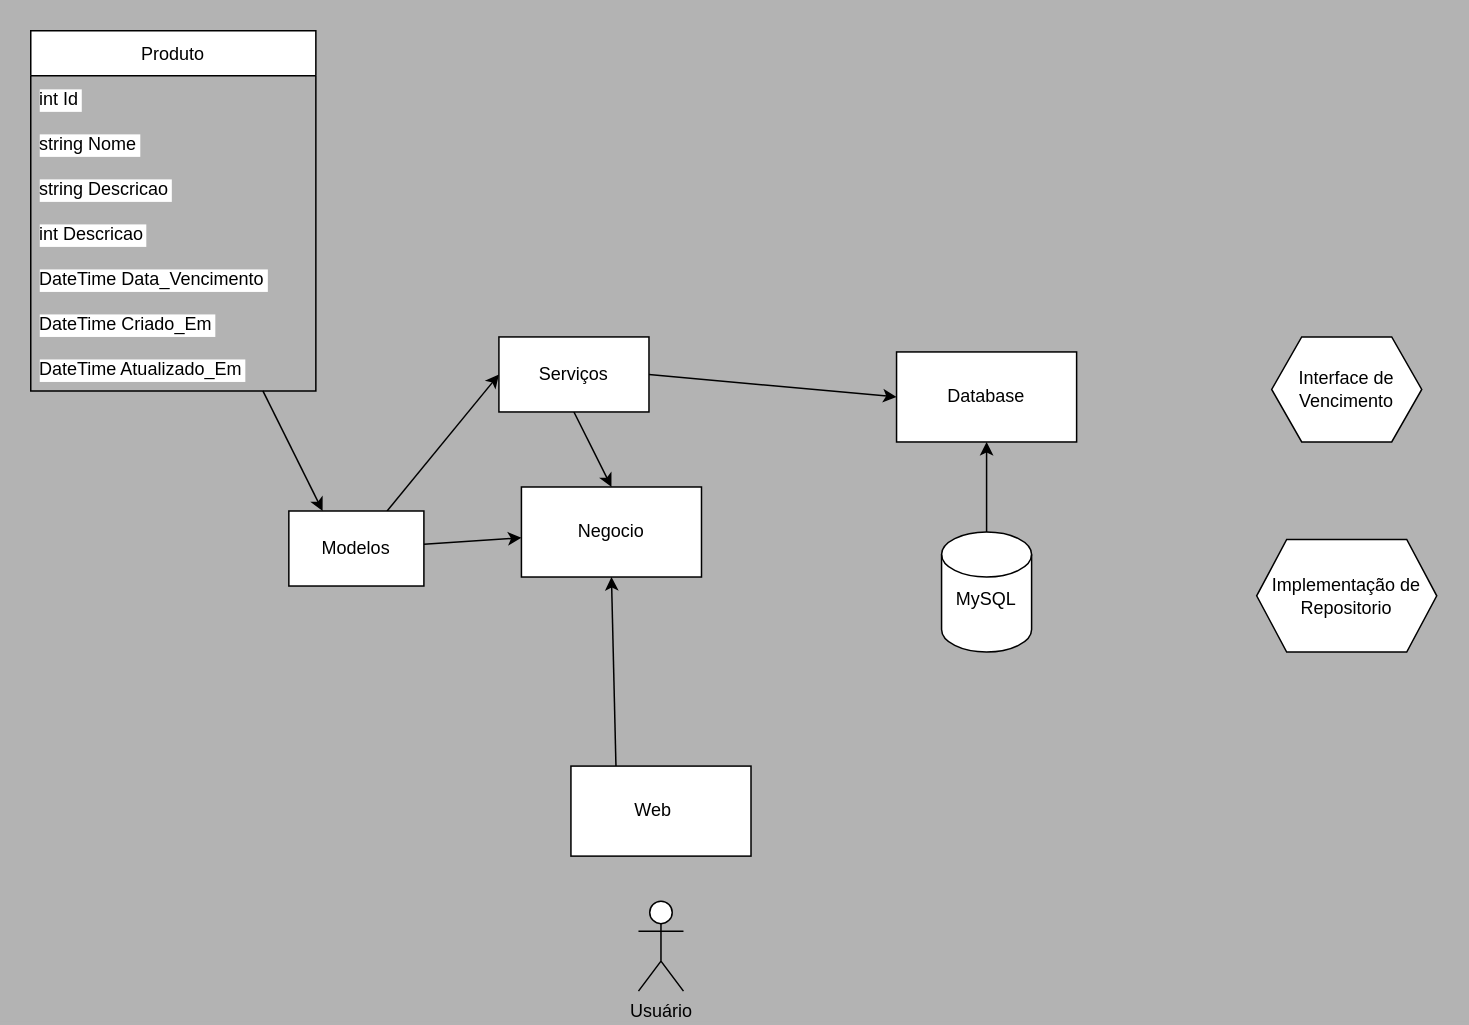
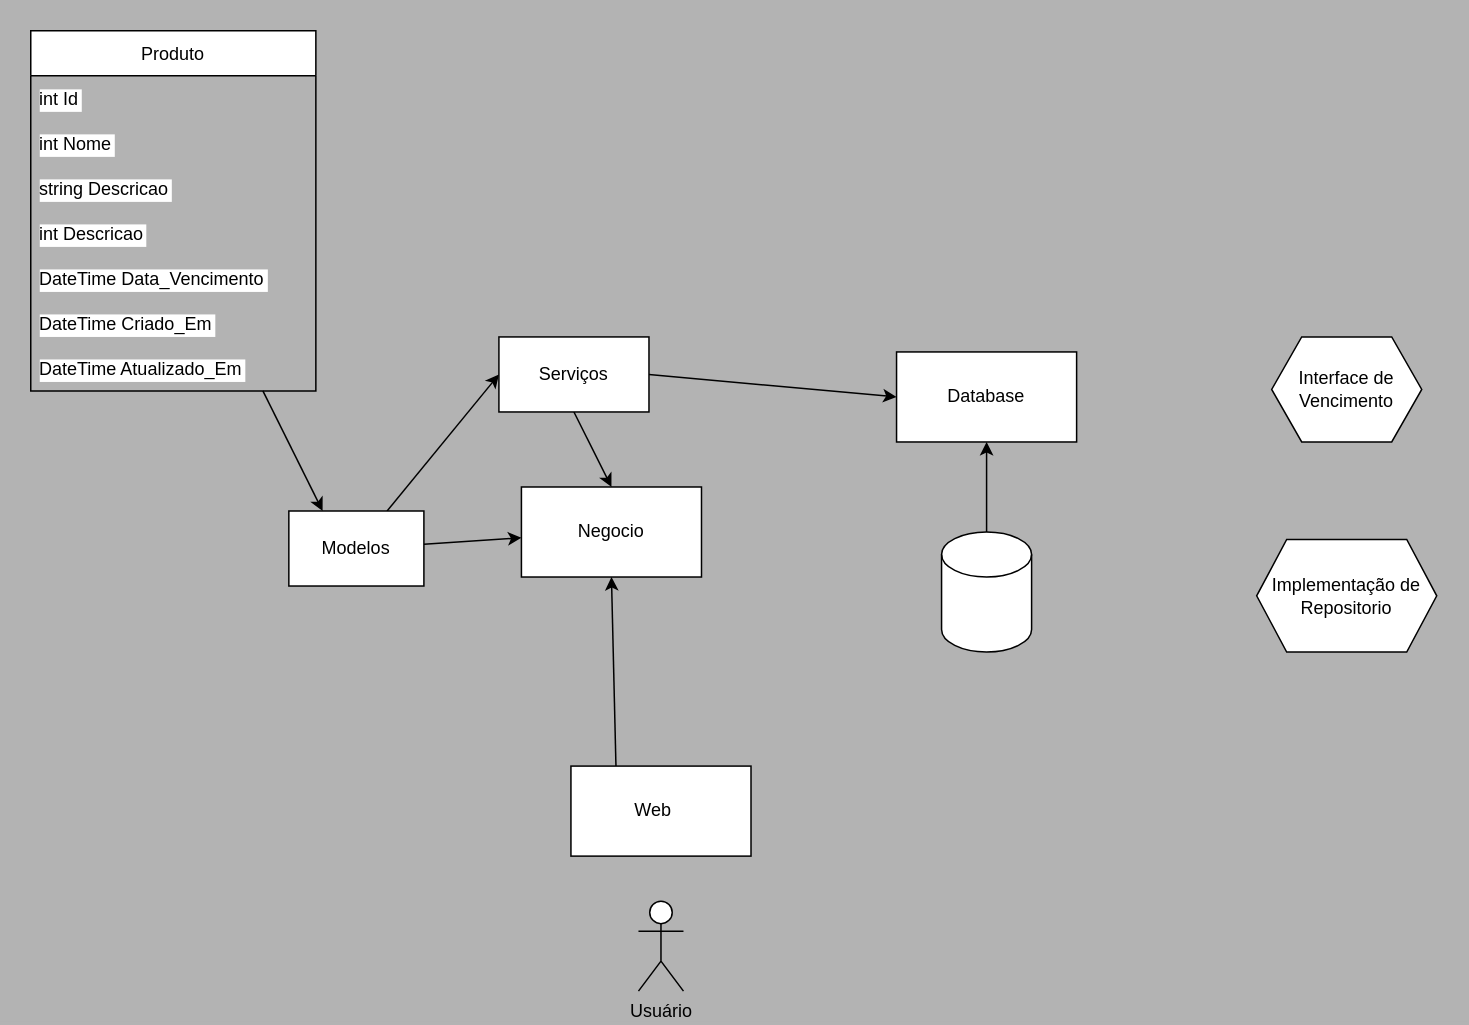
  <mxCell id="0" />
  <mxCell id="1" parent="0" />
  <mxCell id="2" value="" style="group;rounded=0;" parent="1" vertex="1" connectable="0"><mxGeometry x="597" y="234" width="120" height="60" as="geometry" /></mxCell>
  <mxCell id="3" value="" style="rounded=0;whiteSpace=wrap;html=1;" parent="2" vertex="1"><mxGeometry width="120" height="60" as="geometry" /></mxCell>
  <mxCell id="4" value="Database" style="text;html=1;strokeColor=none;fillColor=none;align=center;verticalAlign=middle;whiteSpace=wrap;rounded=0;" parent="2" vertex="1"><mxGeometry x="30" y="15" width="60" height="30" as="geometry" /></mxCell>
  <mxCell id="5" value="" style="group;rounded=0;" parent="1" vertex="1" connectable="0"><mxGeometry x="347" y="324" width="120" height="60" as="geometry" /></mxCell>
  <mxCell id="6" value="" style="rounded=0;whiteSpace=wrap;html=1;" parent="5" vertex="1"><mxGeometry width="120" height="60" as="geometry" /></mxCell>
  <mxCell id="7" value="Negocio" style="text;html=1;strokeColor=none;fillColor=none;align=center;verticalAlign=middle;whiteSpace=wrap;rounded=0;" parent="5" vertex="1"><mxGeometry x="30" y="15" width="60" height="30" as="geometry" /></mxCell>
  <mxCell id="8" value="" style="group;rounded=0;" parent="1" vertex="1" connectable="0"><mxGeometry x="380" y="510" width="120" height="60" as="geometry" /></mxCell>
  <mxCell id="9" value="" style="rounded=0;whiteSpace=wrap;html=1;" parent="8" vertex="1"><mxGeometry width="120" height="60" as="geometry" /></mxCell>
  <mxCell id="10" value="Web" style="text;html=1;strokeColor=none;fillColor=none;align=center;verticalAlign=middle;whiteSpace=wrap;rounded=0;" parent="8" vertex="1"><mxGeometry x="30" y="15" width="50" height="30" as="geometry" /></mxCell>
  <mxCell id="11" value="" style="group;rounded=0;" parent="1" vertex="1" connectable="0"><mxGeometry x="627" y="354" width="60" height="80" as="geometry" /></mxCell>
  <mxCell id="12" value="" style="shape=cylinder3;whiteSpace=wrap;html=1;boundedLbl=1;backgroundOutline=1;size=15;rounded=0;" parent="11" vertex="1"><mxGeometry width="60" height="80" as="geometry" /></mxCell>
- <mxCell id="13" value="MySQL" style="text;html=1;strokeColor=none;fillColor=none;align=center;verticalAlign=middle;whiteSpace=wrap;rounded=0;" parent="11" vertex="1"><mxGeometry y="30" width="60" height="30" as="geometry" /></mxCell>
  <mxCell id="14" style="edgeStyle=none;html=1;exitX=0.25;exitY=0;exitDx=0;exitDy=0;entryX=0.5;entryY=1;entryDx=0;entryDy=0;rounded=0;" parent="1" source="9" target="6" edge="1"><mxGeometry relative="1" as="geometry" /></mxCell>
  <mxCell id="15" value="" style="edgeStyle=none;html=1;rounded=0;" parent="1" source="12" edge="1"><mxGeometry relative="1" as="geometry"><mxPoint x="657" y="294" as="targetPoint" /></mxGeometry></mxCell>
  <mxCell id="16" style="edgeStyle=none;html=1;exitX=1;exitY=0.5;exitDx=0;exitDy=0;entryX=0;entryY=0.5;entryDx=0;entryDy=0;rounded=0;" parent="1" source="18" target="3" edge="1"><mxGeometry relative="1" as="geometry" /></mxCell>
  <mxCell id="17" style="edgeStyle=none;html=1;exitX=0.5;exitY=1;exitDx=0;exitDy=0;entryX=0.5;entryY=0;entryDx=0;entryDy=0;rounded=0;" parent="1" source="18" target="6" edge="1"><mxGeometry relative="1" as="geometry" /></mxCell>
  <mxCell id="18" value="Serviços" style="rounded=0;whiteSpace=wrap;html=1;" parent="1" vertex="1"><mxGeometry x="332" y="224" width="100" height="50" as="geometry" /></mxCell>
  <mxCell id="19" style="edgeStyle=none;html=1;rounded=0;" parent="1" source="21" target="6" edge="1"><mxGeometry relative="1" as="geometry" /></mxCell>
  <mxCell id="20" style="edgeStyle=none;html=1;entryX=0;entryY=0.5;entryDx=0;entryDy=0;rounded=0;" parent="1" source="21" target="18" edge="1"><mxGeometry relative="1" as="geometry" /></mxCell>
  <mxCell id="21" value="Modelos" style="rounded=0;whiteSpace=wrap;html=1;" parent="1" vertex="1"><mxGeometry x="192" y="340" width="90" height="50" as="geometry" /></mxCell>
  <mxCell id="22" value="Interface de Vencimento" style="shape=hexagon;perimeter=hexagonPerimeter2;whiteSpace=wrap;html=1;fixedSize=1;rounded=0;" parent="1" vertex="1"><mxGeometry x="847" y="224" width="100" height="70" as="geometry" /></mxCell>
  <mxCell id="23" value="Implementação de Repositorio" style="shape=hexagon;perimeter=hexagonPerimeter2;whiteSpace=wrap;html=1;fixedSize=1;rounded=0;" parent="1" vertex="1"><mxGeometry x="837" y="359" width="120" height="75" as="geometry" /></mxCell>
  <mxCell id="24" value="Usuário" style="shape=umlActor;verticalLabelPosition=bottom;verticalAlign=top;html=1;outlineConnect=0;rounded=0;" parent="1" vertex="1"><mxGeometry x="425" y="600" width="30" height="60" as="geometry" /></mxCell>
  <mxCell id="25" style="edgeStyle=none;html=1;entryX=0.25;entryY=0;entryDx=0;entryDy=0;rounded=0;" parent="1" source="26" target="21" edge="1"><mxGeometry relative="1" as="geometry" /></mxCell>
  <mxCell id="26" value="Produto" style="swimlane;fontStyle=0;childLayout=stackLayout;horizontal=1;startSize=30;horizontalStack=0;resizeParent=1;resizeParentMax=0;resizeLast=0;collapsible=1;marginBottom=0;rounded=0;labelBackgroundColor=default;" parent="1" vertex="1"><mxGeometry x="20" y="20" width="190" height="240" as="geometry" /></mxCell>
  <mxCell id="27" value="int Id" style="text;align=left;verticalAlign=middle;spacingLeft=4;spacingRight=4;overflow=hidden;points=[[0,0.5],[1,0.5]];portConstraint=eastwest;rotatable=0;rounded=0;labelBackgroundColor=default;" parent="26" vertex="1"><mxGeometry y="30" width="190" height="30" as="geometry" /></mxCell>
- <mxCell id="28" value="string Nome" style="text;strokeColor=none;fillColor=none;align=left;verticalAlign=middle;spacingLeft=4;spacingRight=4;overflow=hidden;points=[[0,0.5],[1,0.5]];portConstraint=eastwest;rotatable=0;rounded=0;labelBackgroundColor=default;" parent="26" vertex="1"><mxGeometry y="60" width="190" height="30" as="geometry" /></mxCell>
+ <mxCell id="28" value="int Nome" style="text;strokeColor=none;fillColor=none;align=left;verticalAlign=middle;spacingLeft=4;spacingRight=4;overflow=hidden;points=[[0,0.5],[1,0.5]];portConstraint=eastwest;rotatable=0;rounded=0;labelBackgroundColor=default;" parent="26" vertex="1"><mxGeometry y="60" width="190" height="30" as="geometry" /></mxCell>
  <mxCell id="29" value="string Descricao" style="text;strokeColor=none;fillColor=none;align=left;verticalAlign=middle;spacingLeft=4;spacingRight=4;overflow=hidden;points=[[0,0.5],[1,0.5]];portConstraint=eastwest;rotatable=0;rounded=0;labelBackgroundColor=default;" parent="26" vertex="1"><mxGeometry y="90" width="190" height="30" as="geometry" /></mxCell>
  <mxCell id="30" value="int Descricao" style="text;strokeColor=none;fillColor=none;align=left;verticalAlign=middle;spacingLeft=4;spacingRight=4;overflow=hidden;points=[[0,0.5],[1,0.5]];portConstraint=eastwest;rotatable=0;rounded=0;labelBackgroundColor=default;" parent="26" vertex="1"><mxGeometry y="120" width="190" height="30" as="geometry" /></mxCell>
  <mxCell id="31" value="DateTime Data_Vencimento" style="text;strokeColor=none;fillColor=none;align=left;verticalAlign=middle;spacingLeft=4;spacingRight=4;overflow=hidden;points=[[0,0.5],[1,0.5]];portConstraint=eastwest;rotatable=0;rounded=0;labelBackgroundColor=default;" parent="26" vertex="1"><mxGeometry y="150" width="190" height="30" as="geometry" /></mxCell>
  <mxCell id="32" value="DateTime Criado_Em" style="text;strokeColor=none;fillColor=none;align=left;verticalAlign=middle;spacingLeft=4;spacingRight=4;overflow=hidden;points=[[0,0.5],[1,0.5]];portConstraint=eastwest;rotatable=0;rounded=0;labelBackgroundColor=default;" parent="26" vertex="1"><mxGeometry y="180" width="190" height="30" as="geometry" /></mxCell>
  <mxCell id="33" value="DateTime Atualizado_Em" style="text;strokeColor=none;fillColor=none;align=left;verticalAlign=middle;spacingLeft=4;spacingRight=4;overflow=hidden;points=[[0,0.5],[1,0.5]];portConstraint=eastwest;rotatable=0;rounded=0;labelBackgroundColor=default;" parent="26" vertex="1"><mxGeometry y="210" width="190" height="30" as="geometry" /></mxCell>
